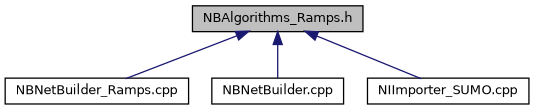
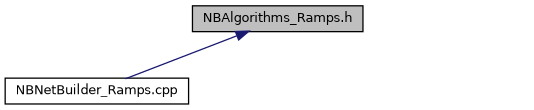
  digraph {
    node [color=black fillcolor=white fontname=Helvetica fontsize=10 shape=record style=filled]
    edge [color=midnightblue dir=back fontname=Helvetica fontsize=10 labelfontname=Helvetica labelfontsize=10 style=solid]
    n1 [fillcolor=grey75 fontcolor=black height=0.2 label="NBAlgorithms_Ramps.h" width=0.4]
    n2 [height=0.2 label="NBNetBuilder_Ramps.cpp" width=0.4]
-   n3 [height=0.2 label="NBNetBuilder.cpp" width=0.4]
-   n4 [height=0.2 label="NIImporter_SUMO.cpp" width=0.4]
    n1 -> n2
-   n1 -> n3
-   n1 -> n4
  }
